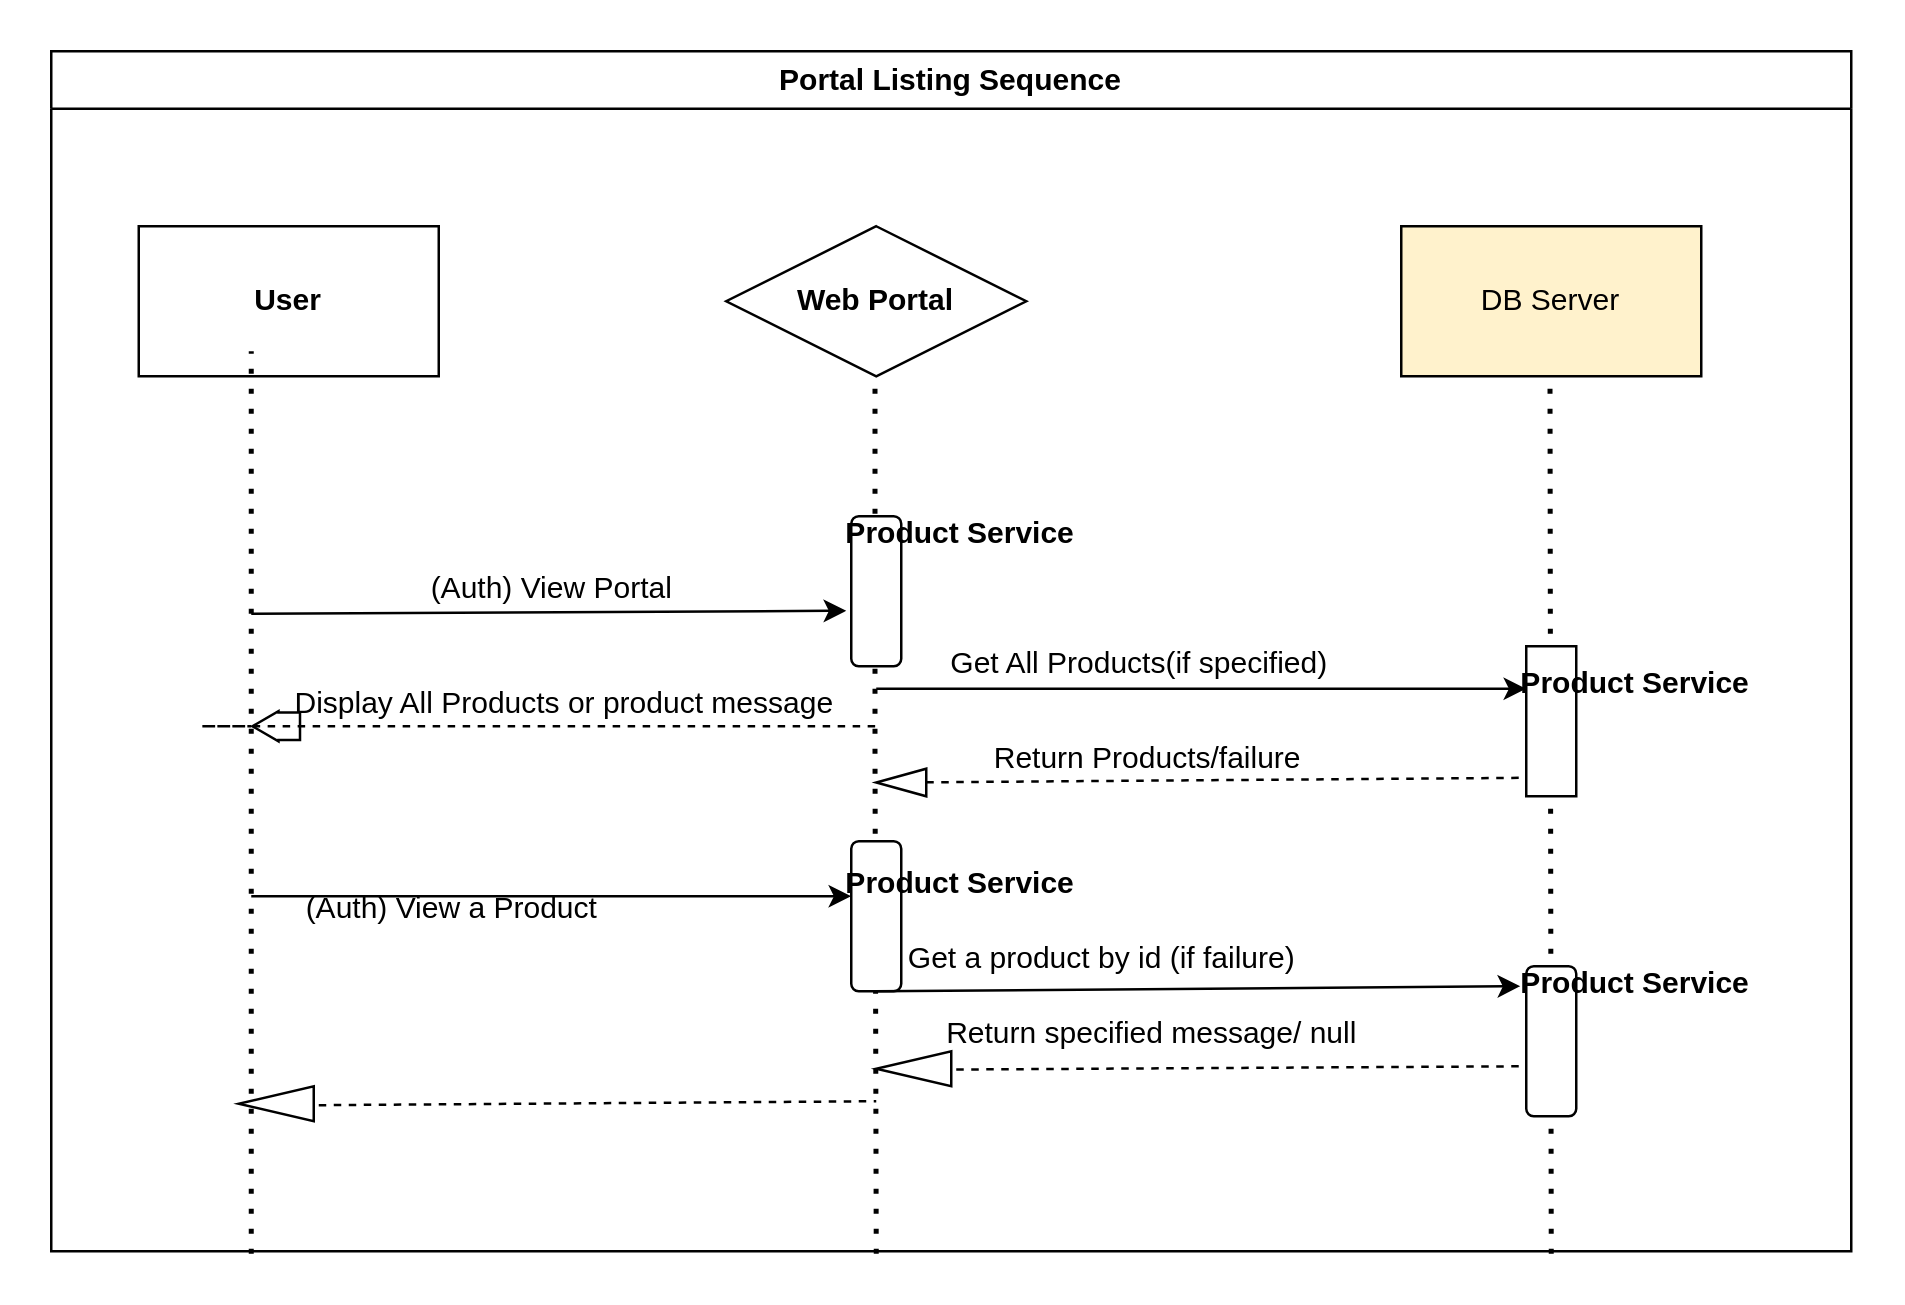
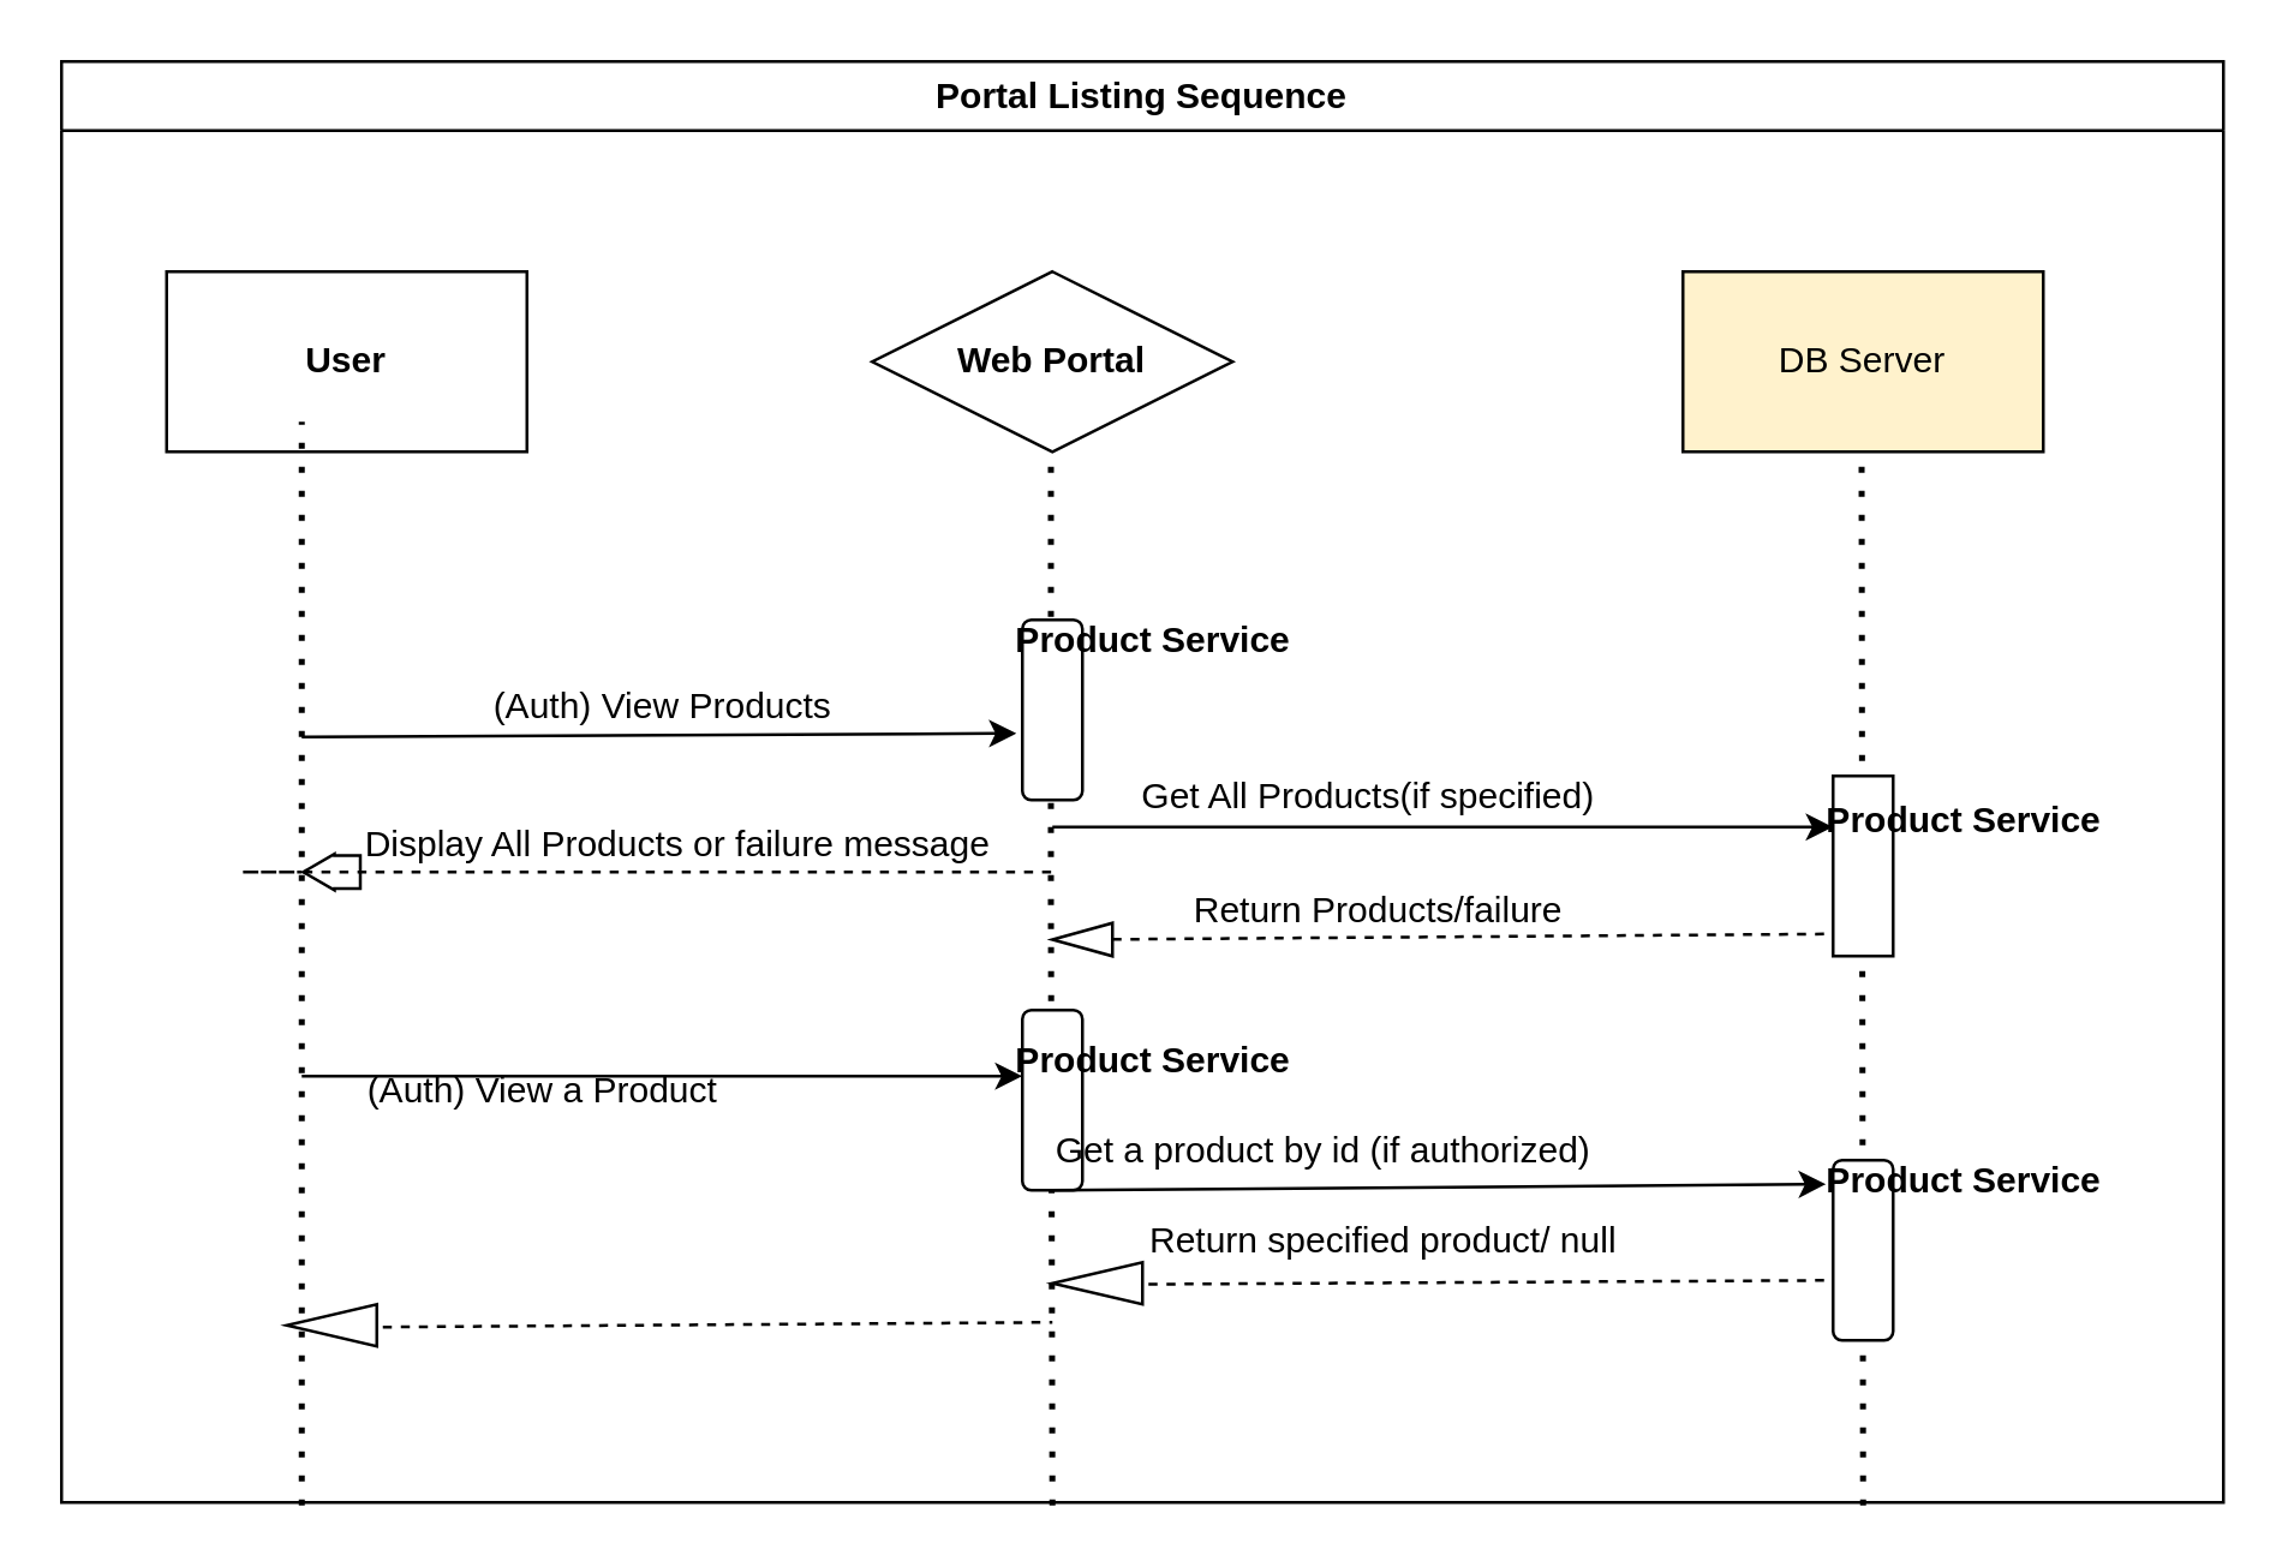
  <mxCell id="0" />
  <mxCell id="1" parent="0" />
  <mxCell id="2" value="Portal Listing Sequence" style="swimlane;whiteSpace=wrap;html=1;" vertex="1" parent="1"><mxGeometry x="20" y="20" width="720" height="480" as="geometry" /></mxCell>
  <mxCell id="3" value="&lt;b&gt;User&lt;/b&gt;" style="rounded=0;whiteSpace=wrap;html=1;" vertex="1" parent="2"><mxGeometry x="35" y="70" width="120" height="60" as="geometry" /></mxCell>
  <mxCell id="4" value="&lt;b&gt;Web Portal&lt;/b&gt;" style="rhombus;whiteSpace=wrap;html=1;" vertex="1" parent="2"><mxGeometry x="270" y="70" width="120" height="60" as="geometry" /></mxCell>
  <mxCell id="5" value="DB Server" style="rounded=0;whiteSpace=wrap;html=1;fillColor=#fff2cc;" vertex="1" parent="2"><mxGeometry x="540" y="70" width="120" height="60" as="geometry" /></mxCell>
  <mxCell id="6" value="" style="endArrow=none;dashed=1;html=1;dashPattern=1 3;strokeWidth=2;rounded=0;entryX=0.5;entryY=1;entryDx=0;entryDy=0;" edge="1" parent="2"><mxGeometry width="50" height="50" relative="1" as="geometry"><mxPoint x="330" y="481" as="sourcePoint" /><mxPoint x="329.5" y="130" as="targetPoint" /><Array as="points"><mxPoint x="329.5" y="280" /></Array></mxGeometry></mxCell>
  <mxCell id="7" value="" style="rounded=1;whiteSpace=wrap;html=1;direction=south;" vertex="1" parent="2"><mxGeometry x="320" y="186" width="20" height="60" as="geometry" /></mxCell>
  <mxCell id="8" value="" style="rounded=1;whiteSpace=wrap;html=1;direction=south;" vertex="1" parent="2"><mxGeometry x="320" y="316" width="20" height="60" as="geometry" /></mxCell>
  <mxCell id="9" value="" style="endArrow=none;dashed=1;html=1;dashPattern=1 3;strokeWidth=2;rounded=0;entryX=0.5;entryY=1;entryDx=0;entryDy=0;" edge="1" parent="2"><mxGeometry width="50" height="50" relative="1" as="geometry"><mxPoint x="600" y="481" as="sourcePoint" /><mxPoint x="599.5" y="130" as="targetPoint" /><Array as="points" /></mxGeometry></mxCell>
  <mxCell id="10" value="" style="endArrow=none;dashed=1;html=1;dashPattern=1 3;strokeWidth=2;rounded=0;entryX=0.5;entryY=1;entryDx=0;entryDy=0;" edge="1" parent="2"><mxGeometry width="50" height="50" relative="1" as="geometry"><mxPoint x="80" y="481" as="sourcePoint" /><mxPoint x="80" y="120" as="targetPoint" /><Array as="points"><mxPoint x="80" y="270" /></Array></mxGeometry></mxCell>
  <mxCell id="11" value="" style="rounded=1;whiteSpace=wrap;html=1;direction=south;" vertex="1" parent="2"><mxGeometry x="590" y="366" width="20" height="60" as="geometry" /></mxCell>
  <mxCell id="12" value="" style="endArrow=classic;html=1;rounded=0;entryX=0.63;entryY=1.1;entryDx=0;entryDy=0;entryPerimeter=0;" edge="1" parent="2" target="7"><mxGeometry width="50" height="50" relative="1" as="geometry"><mxPoint x="80" y="225" as="sourcePoint" /><mxPoint x="200" y="191" as="targetPoint" /></mxGeometry></mxCell>
  <mxCell id="13" value="" style="endArrow=classic;html=1;rounded=0;entryX=0.63;entryY=1.1;entryDx=0;entryDy=0;entryPerimeter=0;" edge="1" parent="2"><mxGeometry width="50" height="50" relative="1" as="geometry"><mxPoint x="330" y="255" as="sourcePoint" /><mxPoint x="590" y="255" as="targetPoint" /></mxGeometry></mxCell>
  <mxCell id="14" value="" style="rounded=1;whiteSpace=wrap;html=1;direction=south;arcSize=0;" vertex="1" parent="2"><mxGeometry x="590" y="238" width="20" height="60" as="geometry" /></mxCell>
  <mxCell id="15" value="" style="endArrow=none;dashed=1;html=1;rounded=0;entryX=0.627;entryY=1.08;entryDx=0;entryDy=0;entryPerimeter=0;" edge="1" parent="2" source="16"><mxGeometry width="50" height="50" relative="1" as="geometry"><mxPoint x="331.6" y="290" as="sourcePoint" /><mxPoint x="590.0" y="290.62" as="targetPoint" /></mxGeometry></mxCell>
  <mxCell id="16" value="" style="html=1;shadow=0;dashed=0;align=center;verticalAlign=middle;shape=mxgraph.arrows2.arrow;dy=0.6;dx=40;flipH=1;notch=0;" vertex="1" parent="2"><mxGeometry x="330" y="287" width="20" height="11" as="geometry" /></mxCell>
  <mxCell id="17" value="" style="endArrow=classic;html=1;rounded=0;entryX=0.63;entryY=1.1;entryDx=0;entryDy=0;entryPerimeter=0;" edge="1" parent="2"><mxGeometry width="50" height="50" relative="1" as="geometry"><mxPoint x="80" y="338" as="sourcePoint" /><mxPoint x="320" y="338" as="targetPoint" /></mxGeometry></mxCell>
  <mxCell id="18" value="" style="endArrow=none;dashed=1;html=1;rounded=0;exitX=0;exitY=0;exitDx=0;exitDy=14;exitPerimeter=0;" edge="1" parent="2"><mxGeometry width="50" height="50" relative="1" as="geometry"><mxPoint x="95" y="421.66" as="sourcePoint" /><mxPoint x="330" y="420" as="targetPoint" /></mxGeometry></mxCell>
  <mxCell id="19" value="" style="html=1;shadow=0;dashed=0;align=center;verticalAlign=middle;shape=mxgraph.arrows2.arrow;dy=0.6;dx=40;flipH=1;notch=0;" vertex="1" parent="2"><mxGeometry x="75" y="414" width="30" height="14" as="geometry" /></mxCell>
  <mxCell id="20" value="&amp;nbsp; &amp;nbsp; &amp;nbsp; &amp;nbsp; &amp;nbsp; &amp;nbsp; &amp;nbsp; &amp;nbsp; &amp;nbsp; &amp;nbsp; &amp;nbsp; &amp;nbsp; &amp;nbsp; &amp;nbsp; &amp;nbsp; &amp;nbsp; Return Products/failure" style="text;html=1;align=center;verticalAlign=middle;resizable=0;points=[];autosize=1;strokeColor=none;fillColor=none;" vertex="1" parent="2"><mxGeometry x="265" y="268" width="240" height="30" as="geometry" /></mxCell>
  <mxCell id="21" value="Get All Products(if specified)" style="text;html=1;align=center;verticalAlign=middle;resizable=0;points=[];autosize=1;strokeColor=none;fillColor=none;" vertex="1" parent="2"><mxGeometry x="345" y="230" width="180" height="30" as="geometry" /></mxCell>
  <mxCell id="22" value="" style="endArrow=classic;html=1;rounded=0;entryX=0.133;entryY=1.12;entryDx=0;entryDy=0;entryPerimeter=0;" edge="1" parent="2" target="11"><mxGeometry width="50" height="50" relative="1" as="geometry"><mxPoint x="330" y="376" as="sourcePoint" /><mxPoint x="590" y="381" as="targetPoint" /></mxGeometry></mxCell>
  <mxCell id="23" value="" style="endArrow=none;dashed=1;html=1;rounded=0;entryX=0.627;entryY=1.08;entryDx=0;entryDy=0;entryPerimeter=0;" edge="1" parent="2"><mxGeometry width="50" height="50" relative="1" as="geometry"><mxPoint x="350" y="407.38" as="sourcePoint" /><mxPoint x="590.0" y="406.0" as="targetPoint" /></mxGeometry></mxCell>
  <mxCell id="24" value="" style="html=1;shadow=0;dashed=0;align=center;verticalAlign=middle;shape=mxgraph.arrows2.arrow;dy=0.6;dx=40;flipH=1;notch=0;" vertex="1" parent="2"><mxGeometry x="330" y="400" width="30" height="14" as="geometry" /></mxCell>
  <mxCell id="25" value="" style="shape=flexArrow;endArrow=classic;html=1;rounded=0;width=11;endSize=3.13;endWidth=0;" edge="1" parent="2"><mxGeometry width="50" height="50" relative="1" as="geometry"><mxPoint x="100" y="270" as="sourcePoint" /><mxPoint x="80" y="270" as="targetPoint" /></mxGeometry></mxCell>
- <mxCell id="26" value="&lt;font style=&quot;font-size: 12px;&quot;&gt;&amp;nbsp; &amp;nbsp; &amp;nbsp; &amp;nbsp; &amp;nbsp; &amp;nbsp; &amp;nbsp; &amp;nbsp; &amp;nbsp; &amp;nbsp; &amp;nbsp;Display All Products or product message&lt;/font&gt;" style="text;html=1;align=center;verticalAlign=middle;resizable=0;points=[];autosize=1;strokeColor=none;fillColor=none;" vertex="1" parent="2"><mxGeometry x="20" y="246" width="300" height="30" as="geometry" /></mxCell>
- <mxCell id="27" value="(Auth) View Portal" style="text;html=1;align=center;verticalAlign=middle;resizable=0;points=[];autosize=1;strokeColor=none;fillColor=none;" vertex="1" parent="2"><mxGeometry x="130" y="200" width="140" height="30" as="geometry" /></mxCell>
- <mxCell id="28" value="Get a product by id (if failure)" style="text;html=1;align=center;verticalAlign=middle;resizable=0;points=[];autosize=1;strokeColor=none;fillColor=none;" vertex="1" parent="1"><mxGeometry x="340" y="368" width="200" height="30" as="geometry" /></mxCell>
- <mxCell id="29" value="Return specified message/ null" style="text;html=1;align=center;verticalAlign=middle;resizable=0;points=[];autosize=1;strokeColor=none;fillColor=none;" vertex="1" parent="1"><mxGeometry x="370" y="398" width="180" height="30" as="geometry" /></mxCell>
+ <mxCell id="26" value="&lt;font style=&quot;font-size: 12px;&quot;&gt;&amp;nbsp; &amp;nbsp; &amp;nbsp; &amp;nbsp; &amp;nbsp; &amp;nbsp; &amp;nbsp; &amp;nbsp; &amp;nbsp; &amp;nbsp; &amp;nbsp;Display All Products or failure message&lt;/font&gt;" style="text;html=1;align=center;verticalAlign=middle;resizable=0;points=[];autosize=1;strokeColor=none;fillColor=none;" vertex="1" parent="2"><mxGeometry x="20" y="246" width="300" height="30" as="geometry" /></mxCell>
+ <mxCell id="27" value="(Auth) View Products" style="text;html=1;align=center;verticalAlign=middle;resizable=0;points=[];autosize=1;strokeColor=none;fillColor=none;" vertex="1" parent="2"><mxGeometry x="130" y="200" width="140" height="30" as="geometry" /></mxCell>
+ <mxCell id="28" value="Get a product by id (if authorized)" style="text;html=1;align=center;verticalAlign=middle;resizable=0;points=[];autosize=1;strokeColor=none;fillColor=none;" vertex="1" parent="1"><mxGeometry x="340" y="368" width="200" height="30" as="geometry" /></mxCell>
+ <mxCell id="29" value="Return specified product/ null" style="text;html=1;align=center;verticalAlign=middle;resizable=0;points=[];autosize=1;strokeColor=none;fillColor=none;" vertex="1" parent="1"><mxGeometry x="370" y="398" width="180" height="30" as="geometry" /></mxCell>
  <mxCell id="30" value="" style="endArrow=none;dashed=1;html=1;rounded=0;exitX=0.269;exitY=0.067;exitDx=0;exitDy=0;exitPerimeter=0;" edge="1" parent="1" source="20"><mxGeometry width="50" height="50" relative="1" as="geometry"><mxPoint x="200" y="280" as="sourcePoint" /><mxPoint x="100" y="290" as="targetPoint" /><Array as="points"><mxPoint x="80" y="290" /></Array></mxGeometry></mxCell>
  <mxCell id="31" value="(Auth) View a Product" style="text;html=1;align=center;verticalAlign=middle;resizable=0;points=[];autosize=1;strokeColor=none;fillColor=none;" vertex="1" parent="1"><mxGeometry x="110" y="348" width="140" height="30" as="geometry" /></mxCell>
  <mxCell id="32" value="&lt;b&gt;&amp;nbsp; &amp;nbsp; &amp;nbsp; &amp;nbsp; &amp;nbsp; &amp;nbsp; &amp;nbsp; &amp;nbsp; &amp;nbsp; &amp;nbsp; Product Service&lt;/b&gt;" style="text;html=1;align=center;verticalAlign=middle;resizable=0;points=[];autosize=1;strokeColor=none;fillColor=none;" vertex="1" parent="1"><mxGeometry x="260" y="198" width="180" height="30" as="geometry" /></mxCell>
  <mxCell id="33" value="&lt;b&gt;&amp;nbsp; &amp;nbsp; &amp;nbsp; &amp;nbsp; &amp;nbsp; &amp;nbsp; &amp;nbsp; &amp;nbsp; &amp;nbsp; &amp;nbsp; Product Service&lt;/b&gt;" style="text;html=1;align=center;verticalAlign=middle;resizable=0;points=[];autosize=1;strokeColor=none;fillColor=none;" vertex="1" parent="1"><mxGeometry x="530" y="258" width="180" height="30" as="geometry" /></mxCell>
  <mxCell id="34" value="&lt;b&gt;&amp;nbsp; &amp;nbsp; &amp;nbsp; &amp;nbsp; &amp;nbsp; &amp;nbsp; &amp;nbsp; &amp;nbsp; &amp;nbsp; &amp;nbsp; Product Service&lt;/b&gt;" style="text;html=1;align=center;verticalAlign=middle;resizable=0;points=[];autosize=1;strokeColor=none;fillColor=none;" vertex="1" parent="1"><mxGeometry x="260" y="338" width="180" height="30" as="geometry" /></mxCell>
  <mxCell id="35" value="&lt;b&gt;&amp;nbsp; &amp;nbsp; &amp;nbsp; &amp;nbsp; &amp;nbsp; &amp;nbsp; &amp;nbsp; &amp;nbsp; &amp;nbsp; &amp;nbsp; Product Service&lt;/b&gt;" style="text;html=1;align=center;verticalAlign=middle;resizable=0;points=[];autosize=1;strokeColor=none;fillColor=none;" vertex="1" parent="1"><mxGeometry x="530" y="378" width="180" height="30" as="geometry" /></mxCell>
